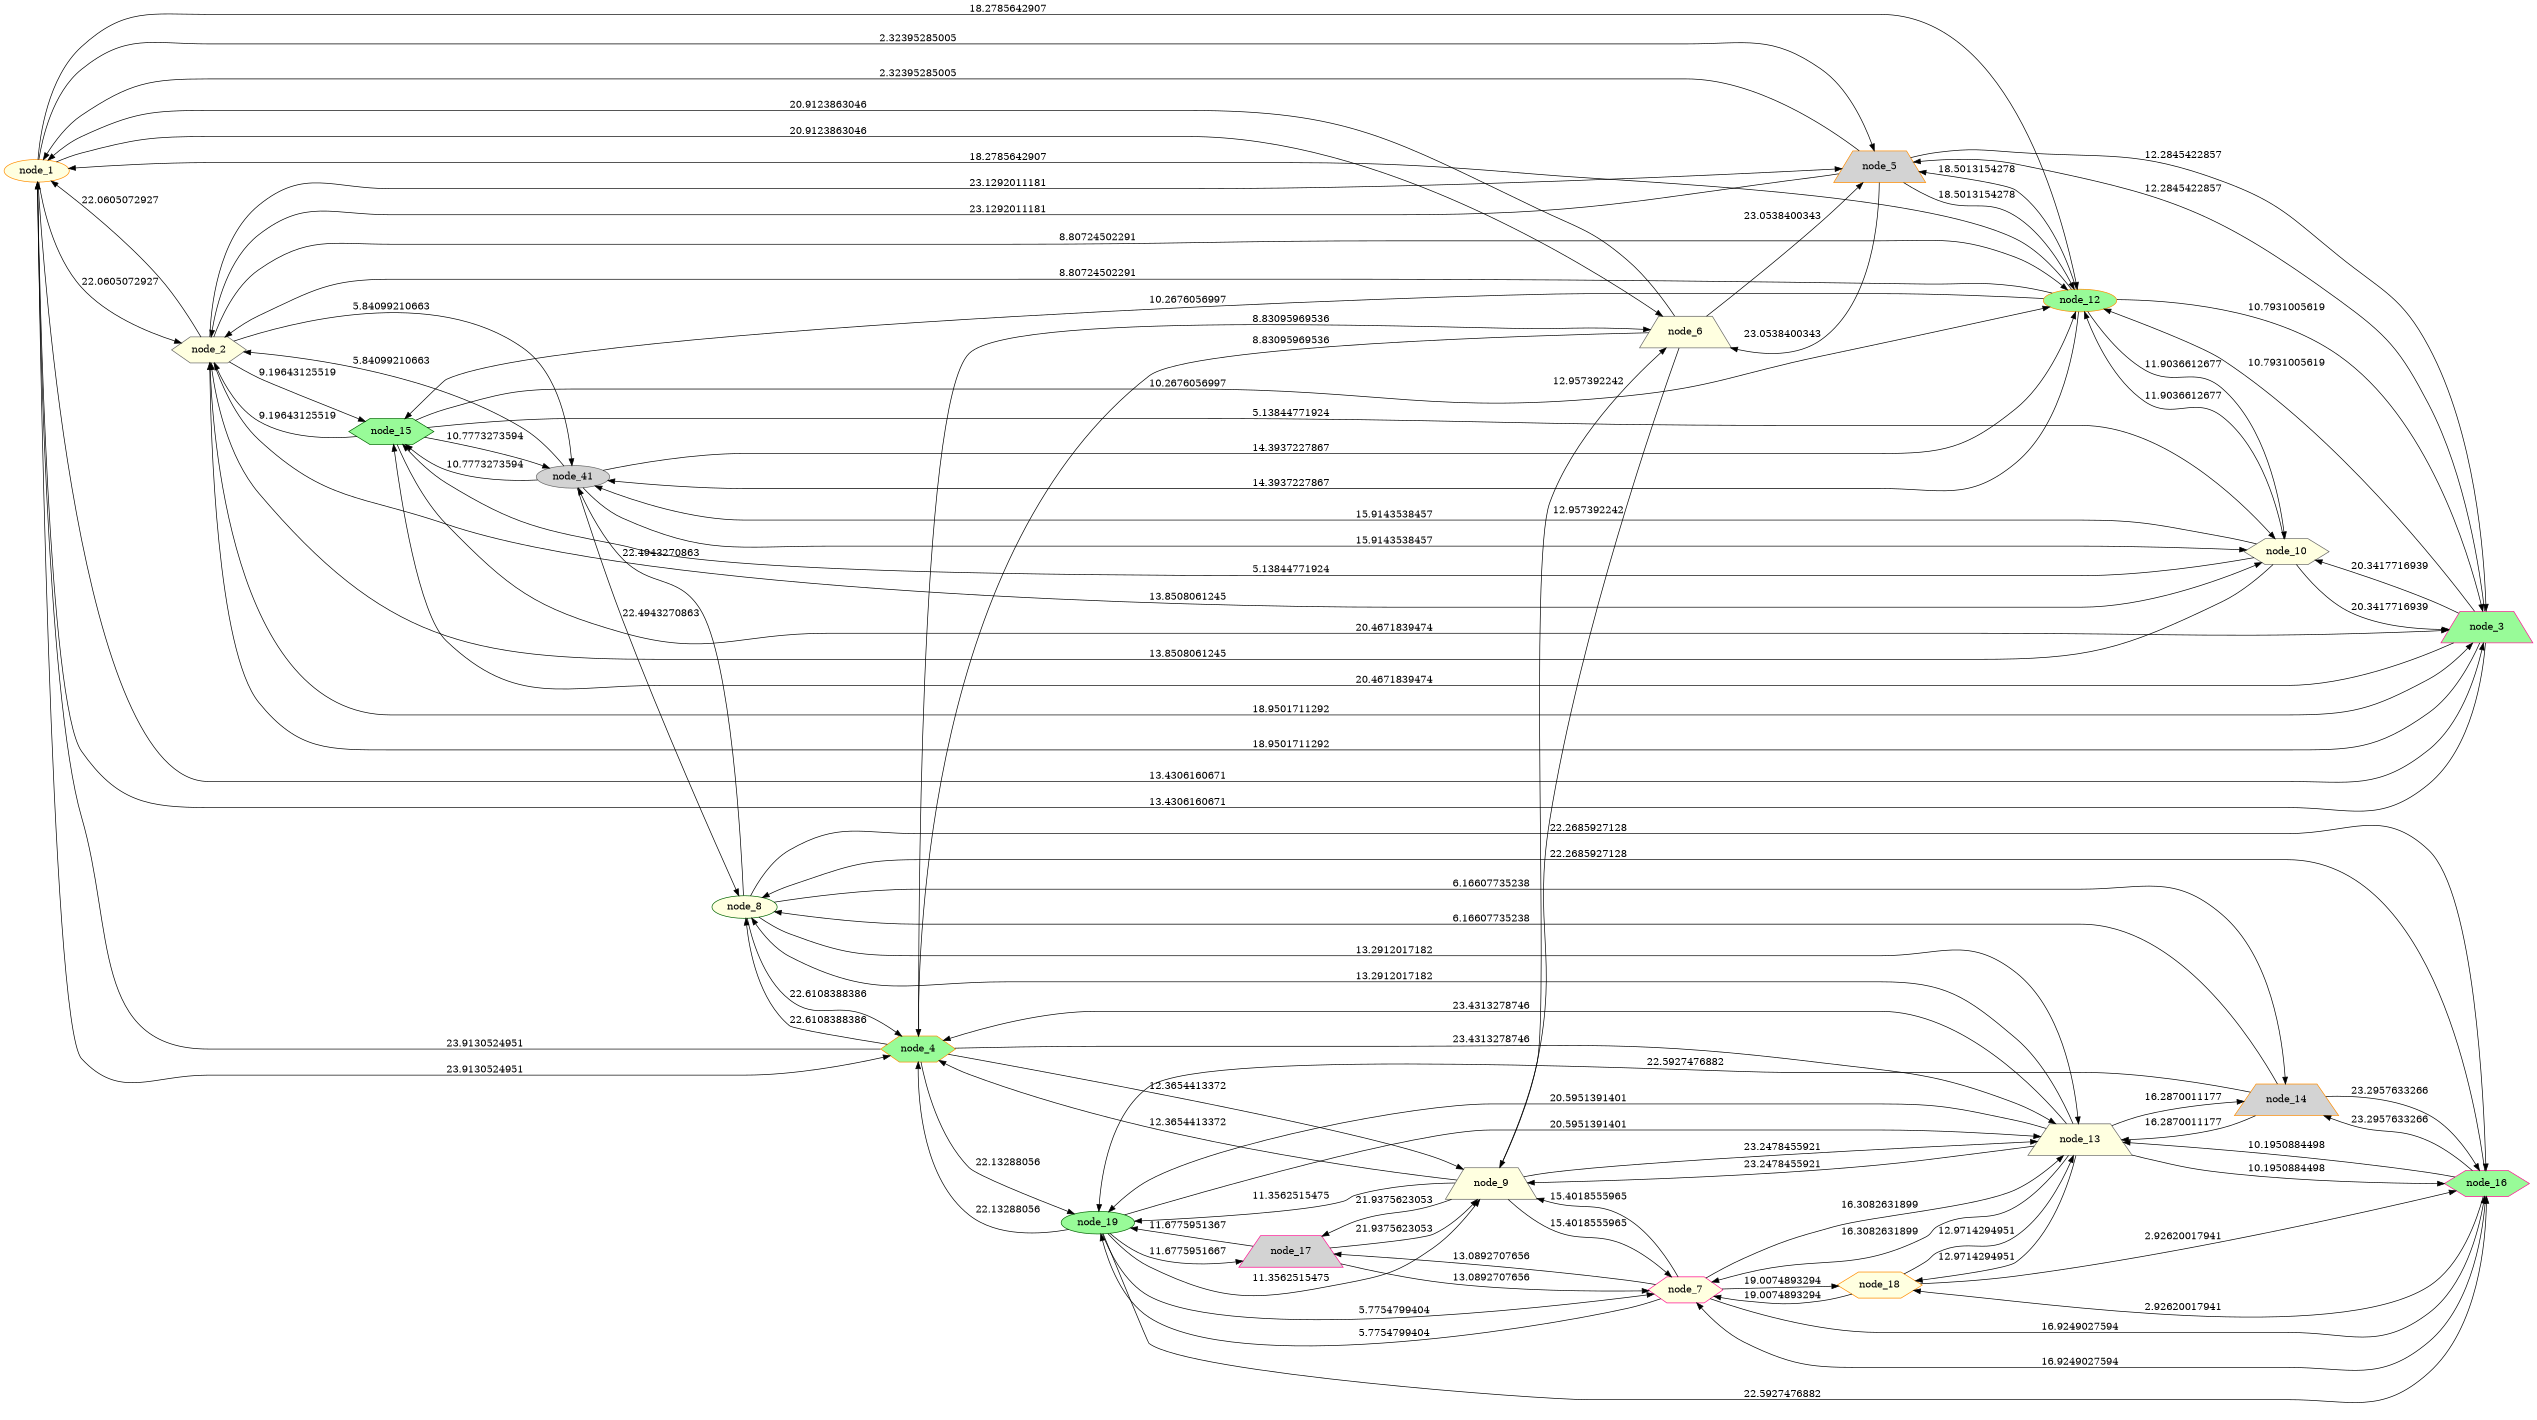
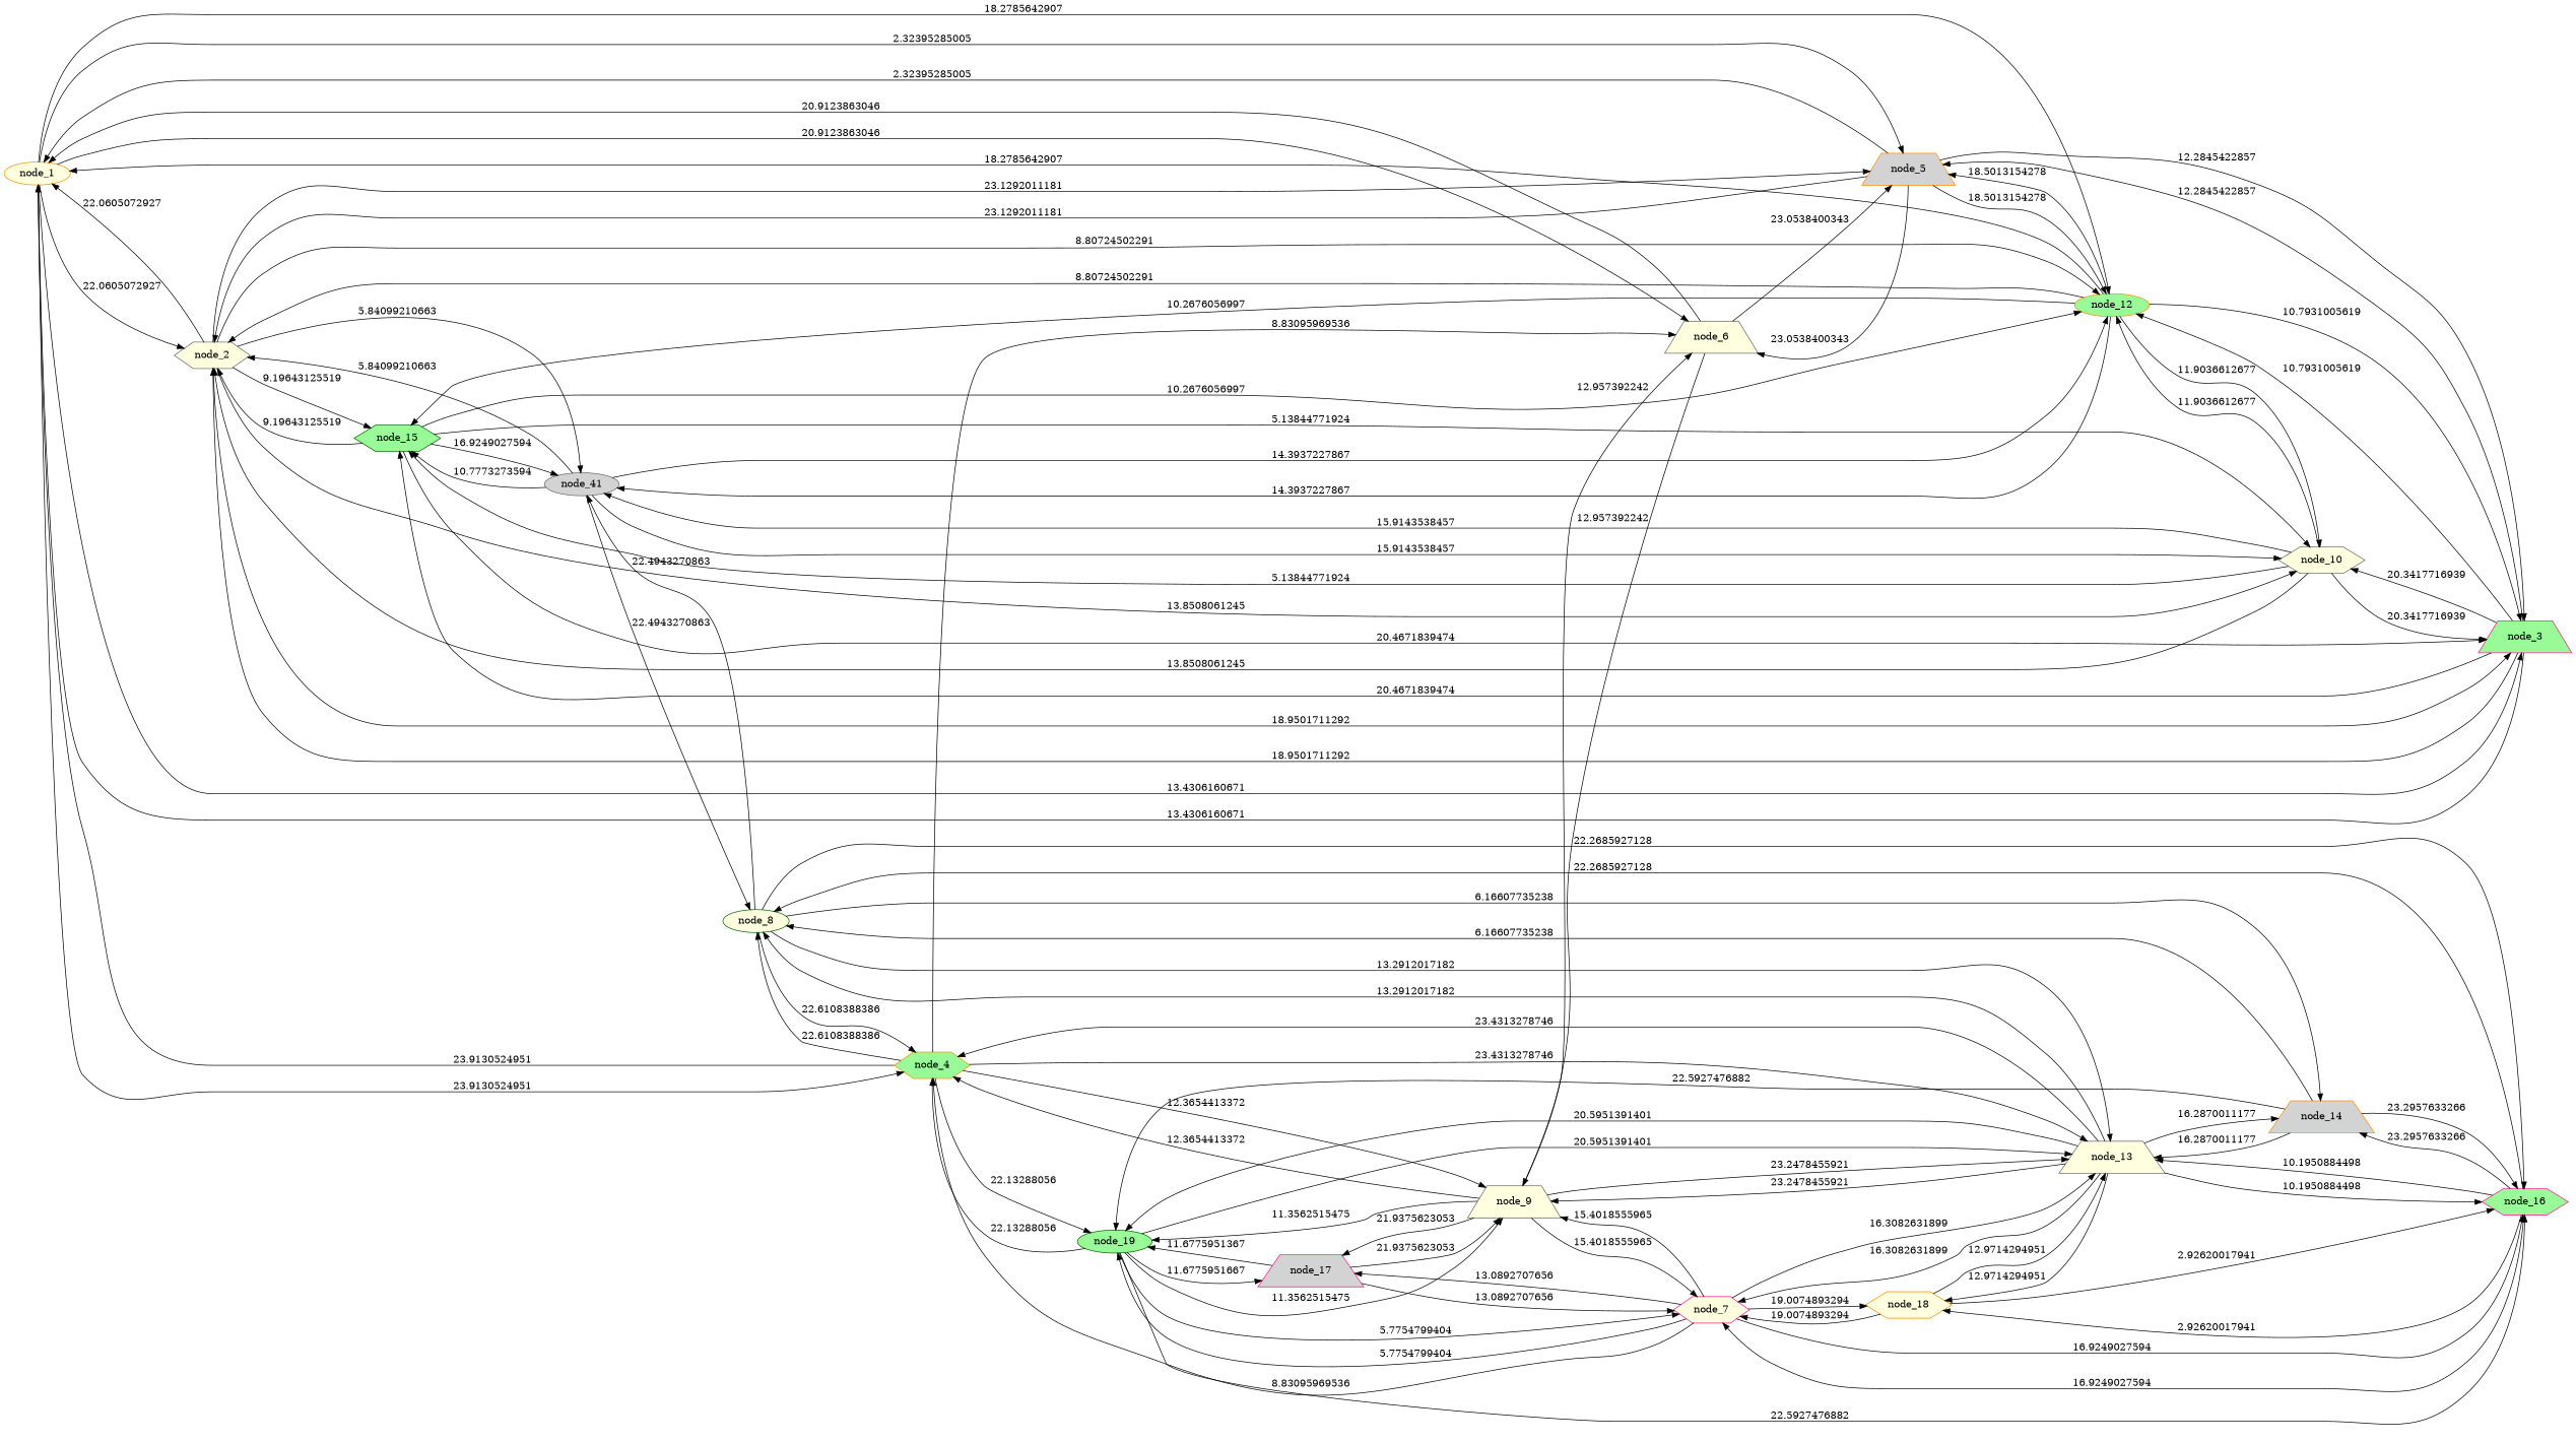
  digraph {
    aspect=1
    rankdir=LR
    node [color=darkorange fillcolor=lightyellow shape=hexagon style=filled]
    node_1 [height=.3 shape=ellipse width=.3]
    node_2 [color=gray40 height=.3 width=.3]
    node_3 [color=deeppink fillcolor=palegreen height=.3 shape=trapezium width=.3]
    node_4 [fillcolor=palegreen height=.3 width=.3]
    node_5 [fillcolor=lightgrey height=.3 shape=trapezium width=.3]
    node_6 [color=gray40 height=.3 shape=trapezium width=.3]
    node_12 [fillcolor=palegreen height=.3 shape=ellipse width=.3]
    node_10 [color=gray40 height=.3 width=.3]
    n9 [color=gray40 fillcolor=lightgrey height=.3 label=node_41 shape=ellipse width=.3]
    node_15 [color=darkgreen fillcolor=palegreen height=.3 width=.3]
    node_8 [color=darkgreen height=.3 shape=ellipse width=.3]
    node_9 [color=gray40 height=.3 shape=trapezium width=.3]
    node_13 [color=gray40 height=.3 shape=trapezium width=.3]
    node_19 [color=darkgreen fillcolor=palegreen height=.3 shape=ellipse width=.3]
    node_16 [color=deeppink fillcolor=palegreen height=.3 width=.3]
    node_14 [fillcolor=lightgrey height=.3 shape=trapezium width=.3]
    node_7 [color=deeppink height=.3 width=.3]
    node_17 [color=deeppink fillcolor=lightgrey height=.3 shape=trapezium width=.3]
    node_18 [height=.3 width=.3]
    node_1 -> node_2 [label=22.0605072927]
    node_1 -> node_3 [label=13.4306160671]
    node_1 -> node_4 [label=23.9130524951]
    node_1 -> node_5 [label=2.32395285005]
    node_1 -> node_6 [label=20.9123863046]
    node_1 -> node_12 [label=18.2785642907]
    node_2 -> node_1 [label=22.0605072927]
    node_2 -> node_3 [label=18.9501711292]
    node_2 -> node_5 [label=23.1292011181]
    node_2 -> node_12 [label=8.80724502291]
    node_2 -> node_10 [label=13.8508061245]
    node_2 -> n9 [label=5.84099210663]
    node_2 -> node_15 [label=9.19643125519]
    node_3 -> node_1 [label=13.4306160671]
    node_3 -> node_2 [label=18.9501711292]
    node_3 -> node_5 [label=12.2845422857]
    node_3 -> node_12 [label=10.7931005619]
    node_3 -> node_10 [label=20.3417716939]
    node_3 -> node_15 [label=20.4671839474]
    node_4 -> node_1 [label=23.9130524951]
    node_4 -> node_6 [label=8.83095969536]
    node_4 -> node_8 [label=22.6108388386]
    node_4 -> node_9 [label=12.3654413372]
    node_4 -> node_13 [label=23.4313278746]
    node_4 -> node_19 [label=22.13288056]
    node_5 -> node_1 [label=2.32395285005]
    node_5 -> node_2 [label=23.1292011181]
    node_5 -> node_3 [label=12.2845422857]
    node_5 -> node_6 [label=23.0538400343]
    node_5 -> node_12 [label=18.5013154278]
    node_6 -> node_1 [label=20.9123863046]
-   node_6 -> node_4 [label=8.83095969536]
+   node_7 -> node_4 [label=8.83095969536]
    node_6 -> node_5 [label=23.0538400343]
    node_6 -> node_9 [label=12.957392242]
    node_12 -> node_1 [label=18.2785642907]
    node_12 -> node_2 [label=8.80724502291]
    node_12 -> node_3 [label=10.7931005619]
    node_12 -> node_5 [label=18.5013154278]
    node_12 -> node_10 [label=11.9036612677]
    node_12 -> n9 [label=14.3937227867]
    node_12 -> node_15 [label=10.2676056997]
    node_10 -> node_2 [label=13.8508061245]
    node_10 -> node_3 [label=20.3417716939]
    node_10 -> node_12 [label=11.9036612677]
    node_10 -> n9 [label=15.9143538457]
    node_10 -> node_15 [label=5.13844771924]
    n9 -> node_2 [label=5.84099210663]
    n9 -> node_12 [label=14.3937227867]
    n9 -> node_10 [label=15.9143538457]
    n9 -> node_15 [label=10.7773273594]
    n9 -> node_8 [label=22.4943270863]
    node_15 -> node_2 [label=9.19643125519]
    node_15 -> node_3 [label=20.4671839474]
    node_15 -> node_12 [label=10.2676056997]
    node_15 -> node_10 [label=5.13844771924]
-   node_15 -> n9 [label=10.7773273594]
+   node_15 -> n9 [label=16.9249027594]
    node_8 -> node_4 [label=22.6108388386]
    node_8 -> n9 [label=22.4943270863]
    node_8 -> node_13 [label=13.2912017182]
    node_8 -> node_16 [label=22.2685927128]
    node_8 -> node_14 [label=6.16607735238]
    node_9 -> node_4 [label=12.3654413372]
    node_9 -> node_6 [label=12.957392242]
    node_9 -> node_13 [label=23.2478455921]
    node_9 -> node_19 [label=11.3562515475]
    node_9 -> node_7 [label=15.4018555965]
    node_9 -> node_17 [label=21.9375623053]
    node_13 -> node_4 [label=23.4313278746]
    node_13 -> node_8 [label=13.2912017182]
    node_13 -> node_9 [label=23.2478455921]
    node_13 -> node_19 [label=20.5951391401]
    node_13 -> node_16 [label=10.1950884498]
    node_13 -> node_14 [label=16.2870011177]
    node_13 -> node_7 [label=16.3082631899]
    node_13 -> node_18 [label=12.9714294951]
    node_19 -> node_4 [label=22.13288056]
    node_19 -> node_9 [label=11.3562515475]
    node_19 -> node_13 [label=20.5951391401]
    node_19 -> node_16 [label=22.5927476882]
    node_19 -> node_7 [label=5.7754799404]
    node_19 -> node_17 [label=11.6775951667]
    node_16 -> node_8 [label=22.2685927128]
    node_16 -> node_13 [label=10.1950884498]
    node_16 -> node_14 [label=23.2957633266]
    node_16 -> node_7 [label=16.9249027594]
    node_16 -> node_18 [label=2.92620017941]
    node_14 -> node_8 [label=6.16607735238]
    node_14 -> node_13 [label=16.2870011177]
    node_14 -> node_19 [label=22.5927476882]
    node_14 -> node_16 [label=23.2957633266]
    node_7 -> node_9 [label=15.4018555965]
    node_7 -> node_13 [label=16.3082631899]
    node_7 -> node_19 [label=5.7754799404]
    node_7 -> node_16 [label=16.9249027594]
    node_7 -> node_17 [label=13.0892707656]
    node_7 -> node_18 [label=19.0074893294]
    node_17 -> node_9 [label=21.9375623053]
    node_17 -> node_19 [label=11.6775951367]
    node_17 -> node_7 [label=13.0892707656]
    node_18 -> node_13 [label=12.9714294951]
    node_18 -> node_16 [label=2.92620017941]
    node_18 -> node_7 [label=19.0074893294]
  }
